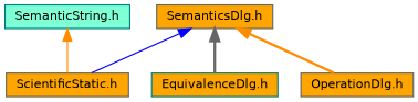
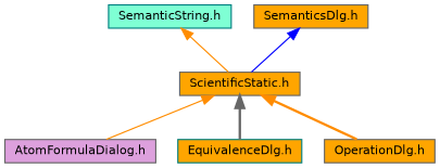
  digraph {
    node [color=gray40 fillcolor=orange fontname=Helvetica fontsize=10 shape=box style=filled]
    edge [color=darkorange dir=back fontname=Helvetica fontsize=10 labelfontname=Helvetica labelfontsize=10 style=solid]
    n1 [color=teal fillcolor=aquamarine fontcolor=black height=0.2 label="SemanticString.h" width=0.4]
    n2 [height=0.2 label="ScientificStatic.h" width=0.4]
+   n3 [fillcolor=plum height=0.2 label="AtomFormulaDialog.h" width=0.4]
    n4 [color=teal height=0.2 label="EquivalenceDlg.h" width=0.4]
    n5 [height=0.2 label="OperationDlg.h" width=0.4]
    n6 [height=0.2 label="SemanticsDlg.h" width=0.4]
    n1 -> n2
-   n6 -> n4 [color=gray40 style=bold]
-   n6 -> n5 [style=bold]
+   n2 -> n3
+   n2 -> n4 [color=gray40 style=bold]
+   n2 -> n5 [style=bold]
    n6 -> n2 [color=blue]
  }
